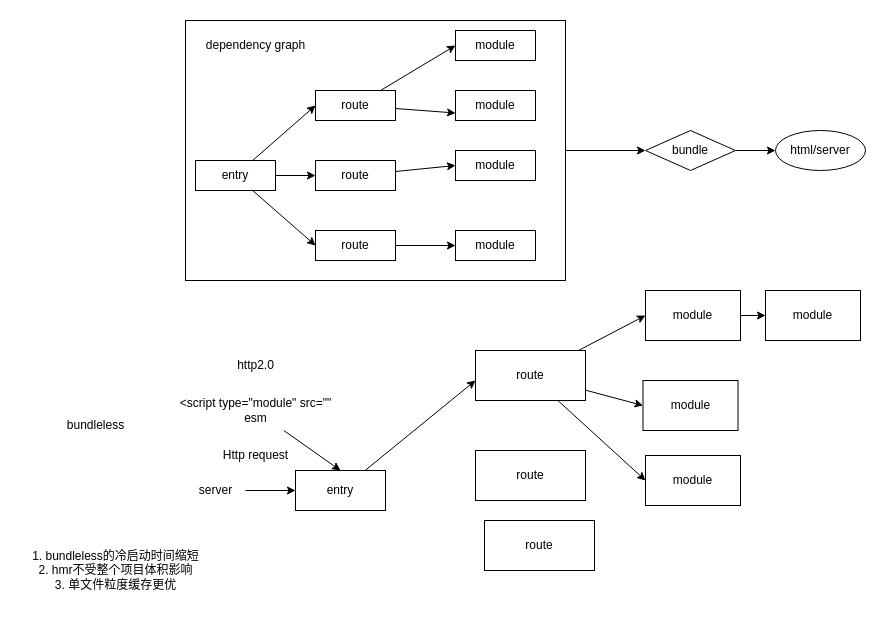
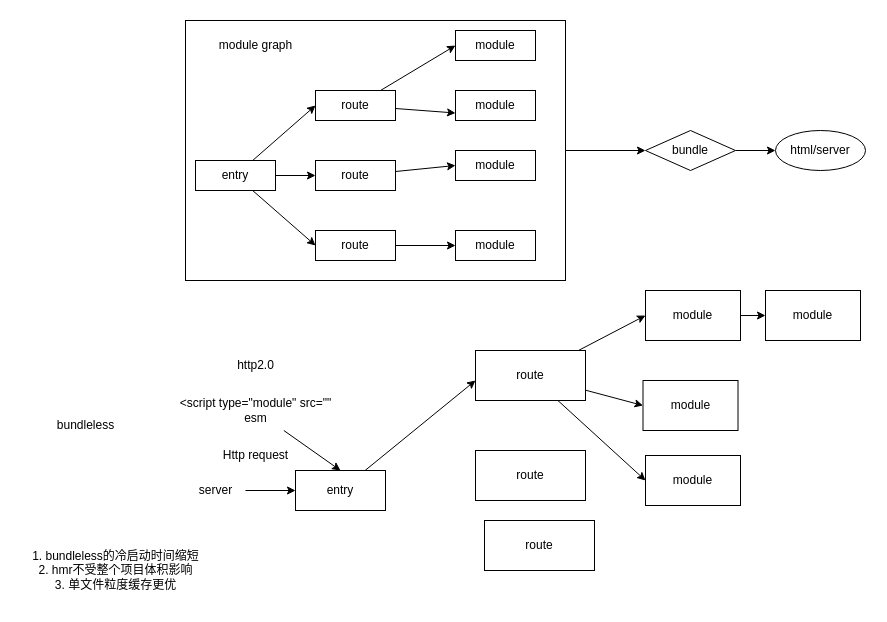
  <mxCell id="0" />
  <mxCell id="1" parent="0" />
  <mxCell id="2" style="edgeStyle=none;html=1;entryX=0;entryY=0.5;entryDx=0;entryDy=0;" edge="1" parent="1" source="3" target="20"><mxGeometry relative="1" as="geometry" /></mxCell>
  <mxCell id="3" value="" style="whiteSpace=wrap;html=1;" vertex="1" parent="1"><mxGeometry x="185" y="20" width="380" height="260" as="geometry" /></mxCell>
  <mxCell id="4" style="edgeStyle=none;html=1;entryX=0;entryY=0.5;entryDx=0;entryDy=0;" edge="1" parent="1" source="7" target="10"><mxGeometry relative="1" as="geometry" /></mxCell>
  <mxCell id="5" style="edgeStyle=none;html=1;entryX=0;entryY=0.5;entryDx=0;entryDy=0;" edge="1" parent="1" source="7" target="12"><mxGeometry relative="1" as="geometry" /></mxCell>
  <mxCell id="6" style="edgeStyle=none;html=1;entryX=0;entryY=0.5;entryDx=0;entryDy=0;" edge="1" parent="1" source="7" target="14"><mxGeometry relative="1" as="geometry" /></mxCell>
  <mxCell id="7" value="entry" style="whiteSpace=wrap;html=1;" vertex="1" parent="1"><mxGeometry x="195" y="160" width="80" height="30" as="geometry" /></mxCell>
  <mxCell id="8" style="edgeStyle=none;html=1;entryX=0;entryY=0.5;entryDx=0;entryDy=0;" edge="1" parent="1" source="10" target="15"><mxGeometry relative="1" as="geometry" /></mxCell>
  <mxCell id="9" style="edgeStyle=none;html=1;entryX=0;entryY=0.75;entryDx=0;entryDy=0;" edge="1" parent="1" source="10" target="17"><mxGeometry relative="1" as="geometry" /></mxCell>
  <mxCell id="10" value="route" style="whiteSpace=wrap;html=1;" vertex="1" parent="1"><mxGeometry x="315" y="90" width="80" height="30" as="geometry" /></mxCell>
  <mxCell id="11" style="edgeStyle=none;html=1;entryX=0;entryY=0.5;entryDx=0;entryDy=0;" edge="1" parent="1" source="12" target="16"><mxGeometry relative="1" as="geometry" /></mxCell>
  <mxCell id="12" value="route" style="whiteSpace=wrap;html=1;" vertex="1" parent="1"><mxGeometry x="315" y="160" width="80" height="30" as="geometry" /></mxCell>
  <mxCell id="13" style="edgeStyle=none;html=1;entryX=0;entryY=0.5;entryDx=0;entryDy=0;" edge="1" parent="1" source="14" target="18"><mxGeometry relative="1" as="geometry" /></mxCell>
  <mxCell id="14" value="route" style="whiteSpace=wrap;html=1;" vertex="1" parent="1"><mxGeometry x="315" y="230" width="80" height="30" as="geometry" /></mxCell>
  <mxCell id="15" value="module" style="whiteSpace=wrap;html=1;" vertex="1" parent="1"><mxGeometry x="455" y="30" width="80" height="30" as="geometry" /></mxCell>
  <mxCell id="16" value="module" style="whiteSpace=wrap;html=1;" vertex="1" parent="1"><mxGeometry x="455" y="150" width="80" height="30" as="geometry" /></mxCell>
  <mxCell id="17" value="module" style="whiteSpace=wrap;html=1;" vertex="1" parent="1"><mxGeometry x="455" y="90" width="80" height="30" as="geometry" /></mxCell>
  <mxCell id="18" value="module" style="whiteSpace=wrap;html=1;" vertex="1" parent="1"><mxGeometry x="455" y="230" width="80" height="30" as="geometry" /></mxCell>
  <mxCell id="19" style="edgeStyle=none;html=1;entryX=0;entryY=0.5;entryDx=0;entryDy=0;" edge="1" parent="1" source="20" target="21"><mxGeometry relative="1" as="geometry" /></mxCell>
  <mxCell id="20" value="bundle" style="rhombus;whiteSpace=wrap;html=1;" vertex="1" parent="1"><mxGeometry x="645" y="130" width="90" height="40" as="geometry" /></mxCell>
  <mxCell id="21" value="html/server" style="ellipse;whiteSpace=wrap;html=1;" vertex="1" parent="1"><mxGeometry x="775" y="130" width="90" height="40" as="geometry" /></mxCell>
- <mxCell id="22" value="dependency graph" style="text;html=1;align=center;verticalAlign=middle;resizable=0;points=[];autosize=1;strokeColor=none;fillColor=none;" vertex="1" parent="1"><mxGeometry x="195" y="30" width="120" height="30" as="geometry" /></mxCell>
+ <mxCell id="22" value="module graph" style="text;html=1;align=center;verticalAlign=middle;resizable=0;points=[];autosize=1;strokeColor=none;fillColor=none;" vertex="1" parent="1"><mxGeometry x="195" y="30" width="120" height="30" as="geometry" /></mxCell>
  <mxCell id="23" value="" style="edgeStyle=none;html=1;" edge="1" parent="1" source="24" target="26"><mxGeometry relative="1" as="geometry" /></mxCell>
  <mxCell id="24" value="server" style="text;html=1;align=center;verticalAlign=middle;resizable=0;points=[];autosize=1;strokeColor=none;fillColor=none;" vertex="1" parent="1"><mxGeometry x="185" y="475" width="60" height="30" as="geometry" /></mxCell>
  <mxCell id="25" style="edgeStyle=none;html=1;" edge="1" parent="1" source="26"><mxGeometry relative="1" as="geometry"><mxPoint x="475" y="380" as="targetPoint" /></mxGeometry></mxCell>
  <mxCell id="26" value="entry" style="whiteSpace=wrap;html=1;" vertex="1" parent="1"><mxGeometry x="295" y="470" width="90" height="40" as="geometry" /></mxCell>
  <mxCell id="27" style="edgeStyle=none;html=1;entryX=0;entryY=0.5;entryDx=0;entryDy=0;" edge="1" parent="1" source="30" target="32"><mxGeometry relative="1" as="geometry"><mxPoint x="625" y="370" as="targetPoint" /></mxGeometry></mxCell>
  <mxCell id="28" style="edgeStyle=none;html=1;entryX=0;entryY=0.5;entryDx=0;entryDy=0;" edge="1" parent="1" source="30" target="33"><mxGeometry relative="1" as="geometry" /></mxCell>
  <mxCell id="29" style="edgeStyle=none;html=1;entryX=0;entryY=0.5;entryDx=0;entryDy=0;" edge="1" parent="1" source="30" target="35"><mxGeometry relative="1" as="geometry" /></mxCell>
  <mxCell id="30" value="route" style="whiteSpace=wrap;html=1;" vertex="1" parent="1"><mxGeometry x="475" y="350" width="110" height="50" as="geometry" /></mxCell>
  <mxCell id="31" style="edgeStyle=none;html=1;entryX=0;entryY=0.5;entryDx=0;entryDy=0;" edge="1" parent="1" source="32" target="34"><mxGeometry relative="1" as="geometry" /></mxCell>
  <mxCell id="32" value="module" style="whiteSpace=wrap;html=1;" vertex="1" parent="1"><mxGeometry x="645" y="290" width="95" height="50" as="geometry" /></mxCell>
  <mxCell id="33" value="module" style="whiteSpace=wrap;html=1;" vertex="1" parent="1"><mxGeometry x="642.5" y="380" width="95" height="50" as="geometry" /></mxCell>
  <mxCell id="34" value="module" style="whiteSpace=wrap;html=1;" vertex="1" parent="1"><mxGeometry x="765" y="290" width="95" height="50" as="geometry" /></mxCell>
  <mxCell id="35" value="module" style="whiteSpace=wrap;html=1;" vertex="1" parent="1"><mxGeometry x="645" y="455" width="95" height="50" as="geometry" /></mxCell>
  <mxCell id="36" value="route" style="whiteSpace=wrap;html=1;" vertex="1" parent="1"><mxGeometry x="475" y="450" width="110" height="50" as="geometry" /></mxCell>
  <mxCell id="37" value="Http request" style="text;html=1;align=center;verticalAlign=middle;resizable=0;points=[];autosize=1;strokeColor=none;fillColor=none;" vertex="1" parent="1"><mxGeometry x="210" y="440" width="90" height="30" as="geometry" /></mxCell>
  <mxCell id="38" value="http2.0" style="text;html=1;align=center;verticalAlign=middle;resizable=0;points=[];autosize=1;strokeColor=none;fillColor=none;" vertex="1" parent="1"><mxGeometry x="225" y="350" width="60" height="30" as="geometry" /></mxCell>
  <mxCell id="39" style="edgeStyle=none;html=1;entryX=0.5;entryY=0;entryDx=0;entryDy=0;" edge="1" parent="1" source="40" target="26"><mxGeometry relative="1" as="geometry" /></mxCell>
  <mxCell id="40" value="&amp;lt;script type=&quot;module&quot; src=&quot;&quot;&lt;br&gt;esm" style="text;html=1;align=center;verticalAlign=middle;resizable=0;points=[];autosize=1;strokeColor=none;fillColor=none;" vertex="1" parent="1"><mxGeometry x="170" y="390" width="170" height="40" as="geometry" /></mxCell>
- <mxCell id="41" value="bundleless" style="text;html=1;align=center;verticalAlign=middle;resizable=0;points=[];autosize=1;strokeColor=none;fillColor=none;" vertex="1" parent="1"><mxGeometry x="55" y="410" width="80" height="30" as="geometry" /></mxCell>
+ <mxCell id="41" value="bundleless" style="text;html=1;align=center;verticalAlign=middle;resizable=0;points=[];autosize=1;strokeColor=none;fillColor=none;" vertex="1" parent="1"><mxGeometry x="45" y="410" width="80" height="30" as="geometry" /></mxCell>
  <mxCell id="42" value="1. bundleless的冷启动时间缩短&lt;br&gt;2. hmr不受整个项目体积影响&lt;br&gt;3. 单文件粒度缓存更优" style="text;html=1;align=center;verticalAlign=middle;resizable=0;points=[];autosize=1;strokeColor=none;fillColor=none;" vertex="1" parent="1"><mxGeometry x="20" y="540" width="190" height="60" as="geometry" /></mxCell>
  <mxCell id="43" value="route" style="whiteSpace=wrap;html=1;" vertex="1" parent="1"><mxGeometry x="484" y="520" width="110" height="50" as="geometry" /></mxCell>
